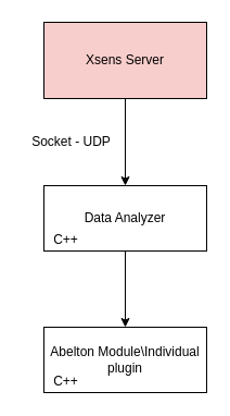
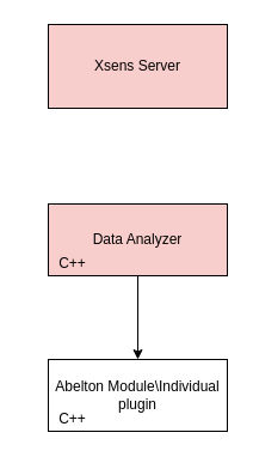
  <mxCell id="0" />
  <mxCell id="1" parent="0" />
- <mxCell id="2" value="" style="edgeStyle=orthogonalEdgeStyle;rounded=0;orthogonalLoop=1;jettySize=auto;html=1;" edge="1" parent="1" source="3" target="4"><mxGeometry relative="1" as="geometry" /></mxCell>
  <mxCell id="3" value="Xsens&amp;nbsp;Server" style="rounded=0;whiteSpace=wrap;html=1;fillColor=#f8cecc;" parent="1" vertex="1"><mxGeometry x="40" y="20" width="150" height="70" as="geometry" /></mxCell>
- <mxCell id="4" value="Data Analyzer" style="rounded=0;whiteSpace=wrap;html=1;" parent="1" vertex="1"><mxGeometry x="40" y="170" width="150" height="60" as="geometry" /></mxCell>
+ <mxCell id="4" value="Data Analyzer" style="rounded=0;whiteSpace=wrap;html=1;fillColor=#f8cecc;" parent="1" vertex="1"><mxGeometry x="40" y="170" width="150" height="60" as="geometry" /></mxCell>
  <mxCell id="5" value="Abelton Module\Individual plugin" style="rounded=0;whiteSpace=wrap;html=1;" vertex="1" parent="1"><mxGeometry x="40" y="300" width="150" height="60" as="geometry" /></mxCell>
  <mxCell id="6" value="" style="endArrow=classic;html=1;rounded=0;exitX=0.5;exitY=1;exitDx=0;exitDy=0;" edge="1" parent="1" source="4" target="5"><mxGeometry width="50" height="50" relative="1" as="geometry"><mxPoint x="100" y="260" as="sourcePoint" /><mxPoint x="150" y="210" as="targetPoint" /></mxGeometry></mxCell>
- <mxCell id="7" value="Socket - UDP" style="text;html=1;align=center;verticalAlign=middle;resizable=0;points=[];autosize=1;strokeColor=none;fillColor=none;" vertex="1" parent="1"><mxGeometry x="20" y="120" width="90" height="20" as="geometry" /></mxCell>
  <mxCell id="8" value="C++" style="text;html=1;align=center;verticalAlign=middle;resizable=0;points=[];autosize=1;strokeColor=none;fillColor=none;" vertex="1" parent="1"><mxGeometry x="40" y="210" width="40" height="20" as="geometry" /></mxCell>
  <mxCell id="9" value="C++" style="text;html=1;align=center;verticalAlign=middle;resizable=0;points=[];autosize=1;strokeColor=none;fillColor=none;" vertex="1" parent="1"><mxGeometry x="40" y="340" width="40" height="20" as="geometry" /></mxCell>
